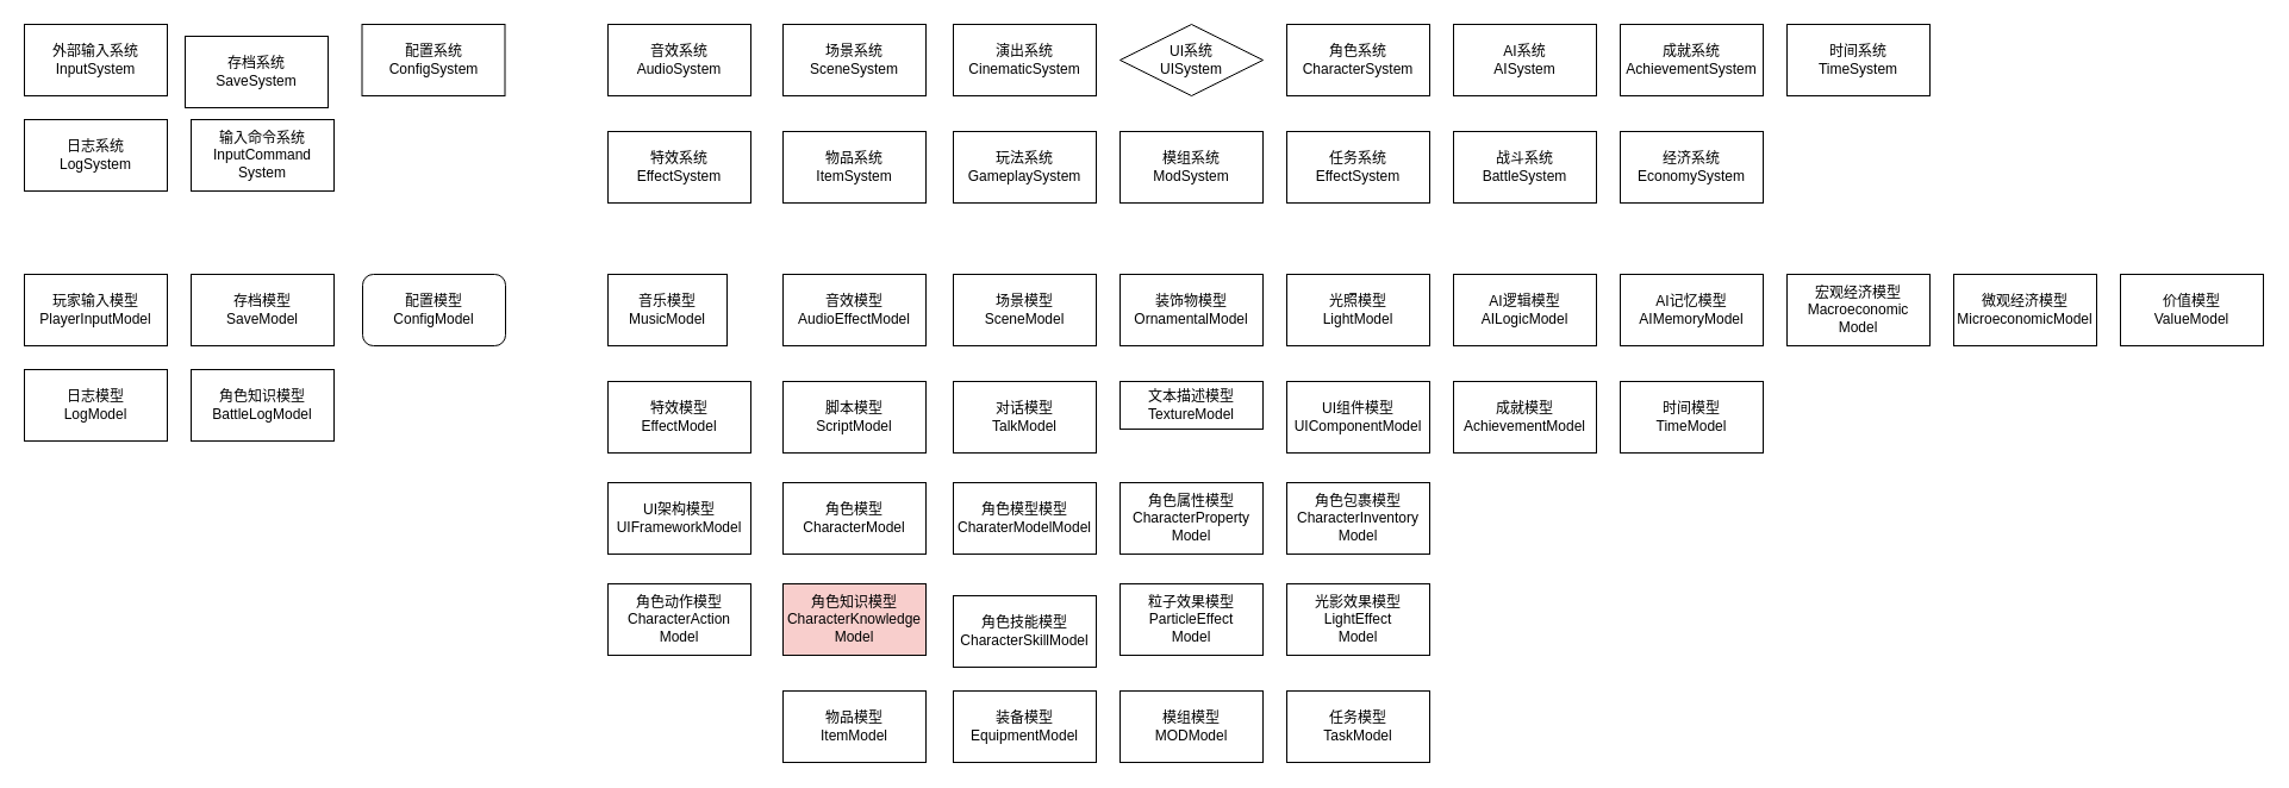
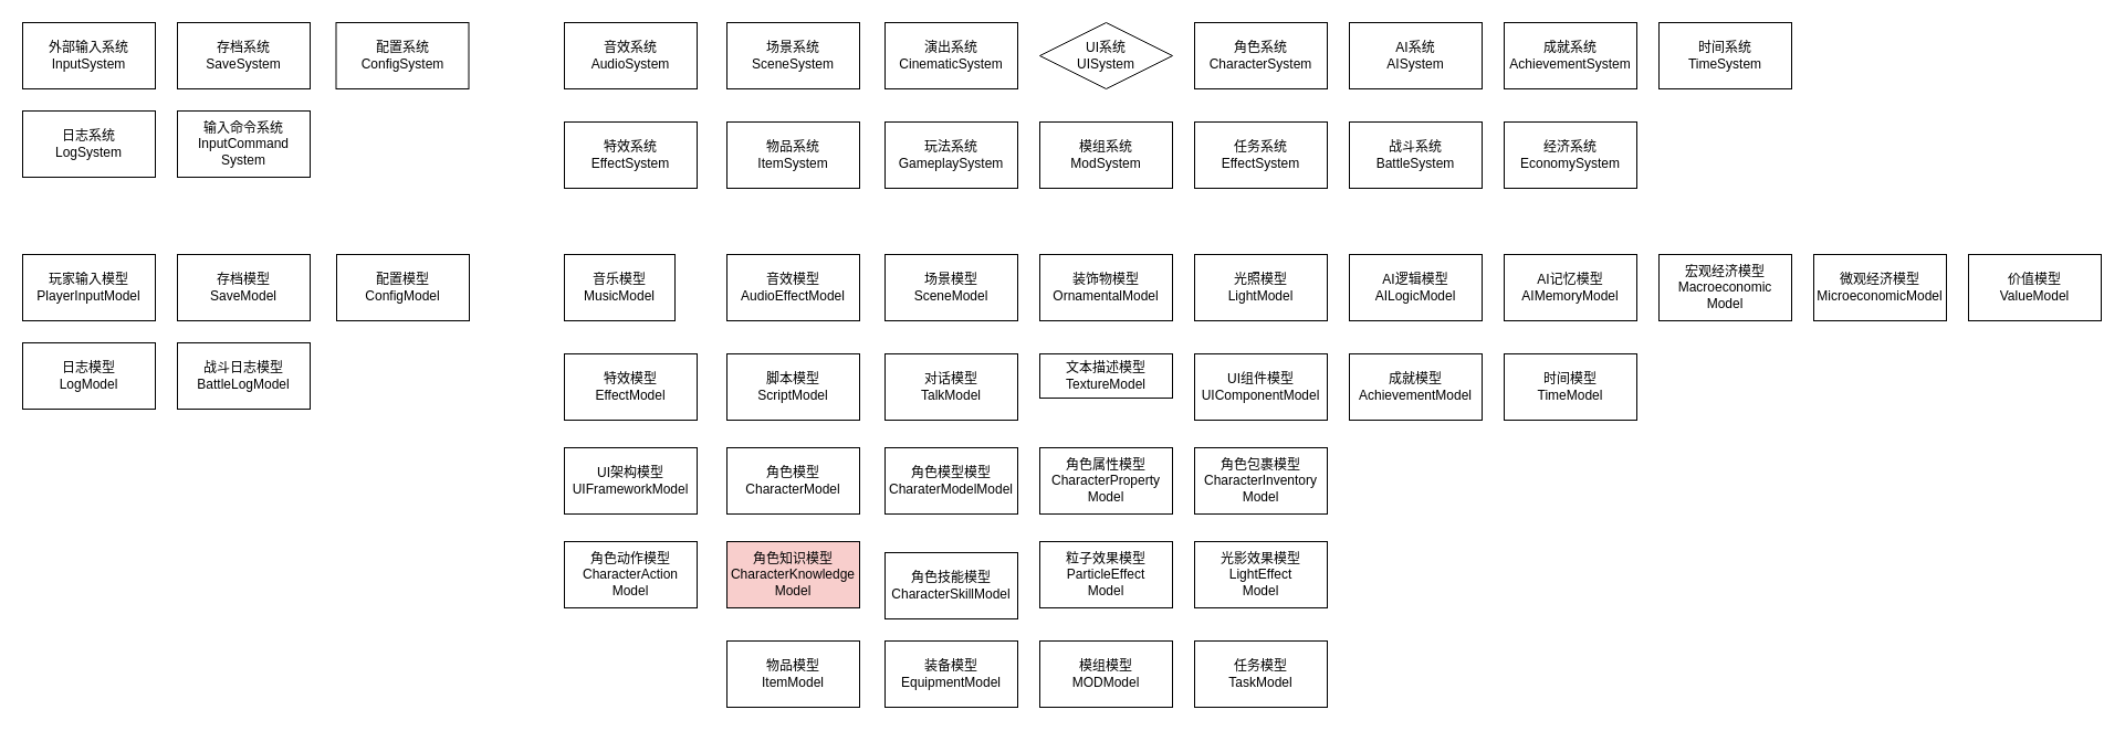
  <mxCell id="0" />
  <mxCell id="1" parent="0" />
  <mxCell id="2" value="外部输入系统&lt;br&gt;InputSystem" style="rounded=0;whiteSpace=wrap;html=1;" vertex="1" parent="1"><mxGeometry x="20" y="20" width="120" height="60" as="geometry" /></mxCell>
  <mxCell id="3" value="角色系统&lt;br&gt;CharacterSystem" style="rounded=0;whiteSpace=wrap;html=1;" vertex="1" parent="1"><mxGeometry x="1080" y="20" width="120" height="60" as="geometry" /></mxCell>
  <mxCell id="4" value="配置系统&lt;br&gt;ConfigSystem" style="rounded=0;whiteSpace=wrap;html=1;" vertex="1" parent="1"><mxGeometry x="303.5" y="20" width="120" height="60" as="geometry" /></mxCell>
  <mxCell id="5" value="场景系统&lt;br&gt;SceneSystem" style="rounded=0;whiteSpace=wrap;html=1;" vertex="1" parent="1"><mxGeometry x="657" y="20" width="120" height="60" as="geometry" /></mxCell>
  <mxCell id="6" value="音效系统&lt;br&gt;AudioSystem" style="rounded=0;whiteSpace=wrap;html=1;" vertex="1" parent="1"><mxGeometry x="510" y="20" width="120" height="60" as="geometry" /></mxCell>
- <mxCell id="7" value="存档系统&lt;br&gt;SaveSystem" style="rounded=0;whiteSpace=wrap;html=1;" vertex="1" parent="1"><mxGeometry x="155" y="30" width="120" height="60" as="geometry" /></mxCell>
+ <mxCell id="7" value="存档系统&lt;br&gt;SaveSystem" style="rounded=0;whiteSpace=wrap;html=1;" vertex="1" parent="1"><mxGeometry x="160" y="20" width="120" height="60" as="geometry" /></mxCell>
  <mxCell id="8" value="特效系统&lt;br&gt;EffectSystem" style="rounded=0;whiteSpace=wrap;html=1;" vertex="1" parent="1"><mxGeometry x="510" y="110" width="120" height="60" as="geometry" /></mxCell>
  <mxCell id="9" value="UI系统&lt;br&gt;UISystem" style="rhombus;whiteSpace=wrap;html=1;" vertex="1" parent="1"><mxGeometry x="940" y="20" width="120" height="60" as="geometry" /></mxCell>
  <mxCell id="10" value="演出系统&lt;br&gt;&lt;span style=&quot;text-align: left&quot;&gt;Cinematic&lt;/span&gt;System" style="rounded=0;whiteSpace=wrap;html=1;" vertex="1" parent="1"><mxGeometry x="800" y="20" width="120" height="60" as="geometry" /></mxCell>
  <mxCell id="11" value="物品系统&lt;br&gt;ItemSystem" style="rounded=0;whiteSpace=wrap;html=1;" vertex="1" parent="1"><mxGeometry x="657" y="110" width="120" height="60" as="geometry" /></mxCell>
  <mxCell id="12" value="玩法系统&lt;br&gt;GameplaySystem" style="rounded=0;whiteSpace=wrap;html=1;" vertex="1" parent="1"><mxGeometry x="800" y="110" width="120" height="60" as="geometry" /></mxCell>
  <mxCell id="13" value="玩家输入模型&lt;br&gt;PlayerInputModel" style="rounded=0;whiteSpace=wrap;html=1;" vertex="1" parent="1"><mxGeometry x="20" y="230" width="120" height="60" as="geometry" /></mxCell>
  <mxCell id="14" value="存档模型&lt;br&gt;SaveModel" style="rounded=0;whiteSpace=wrap;html=1;" vertex="1" parent="1"><mxGeometry x="160" y="230" width="120" height="60" as="geometry" /></mxCell>
- <mxCell id="15" value="配置模型&lt;br&gt;ConfigModel" style="whiteSpace=wrap;html=1;rounded=1;" vertex="1" parent="1"><mxGeometry x="304" y="230" width="120" height="60" as="geometry" /></mxCell>
+ <mxCell id="15" value="配置模型&lt;br&gt;ConfigModel" style="rounded=0;whiteSpace=wrap;html=1;" vertex="1" parent="1"><mxGeometry x="304" y="230" width="120" height="60" as="geometry" /></mxCell>
  <mxCell id="16" value="音乐模型&lt;br&gt;MusicModel" style="rounded=0;whiteSpace=wrap;html=1;" vertex="1" parent="1"><mxGeometry x="510" y="230" width="100" height="60" as="geometry" /></mxCell>
  <mxCell id="17" value="音效模型&lt;br&gt;AudioEffectModel" style="rounded=0;whiteSpace=wrap;html=1;" vertex="1" parent="1"><mxGeometry x="657" y="230" width="120" height="60" as="geometry" /></mxCell>
  <mxCell id="18" value="场景模型&lt;br&gt;SceneModel" style="rounded=0;whiteSpace=wrap;html=1;" vertex="1" parent="1"><mxGeometry x="800" y="230" width="120" height="60" as="geometry" /></mxCell>
  <mxCell id="19" value="装饰物模型&lt;br&gt;OrnamentalModel" style="rounded=0;whiteSpace=wrap;html=1;" vertex="1" parent="1"><mxGeometry x="940" y="230" width="120" height="60" as="geometry" /></mxCell>
  <mxCell id="20" value="光照模型&lt;br&gt;LightModel" style="rounded=0;whiteSpace=wrap;html=1;" vertex="1" parent="1"><mxGeometry x="1080" y="230" width="120" height="60" as="geometry" /></mxCell>
  <mxCell id="21" value="特效模型&lt;br&gt;EffectModel" style="rounded=0;whiteSpace=wrap;html=1;" vertex="1" parent="1"><mxGeometry x="510" y="320" width="120" height="60" as="geometry" /></mxCell>
  <mxCell id="22" value="脚本模型&lt;br&gt;ScriptModel" style="rounded=0;whiteSpace=wrap;html=1;" vertex="1" parent="1"><mxGeometry x="657" y="320" width="120" height="60" as="geometry" /></mxCell>
  <mxCell id="23" value="对话模型&lt;br&gt;TalkModel" style="rounded=0;whiteSpace=wrap;html=1;" vertex="1" parent="1"><mxGeometry x="800" y="320" width="120" height="60" as="geometry" /></mxCell>
  <mxCell id="24" value="文本描述模型&lt;br&gt;TextureModel" style="rounded=0;whiteSpace=wrap;html=1;" vertex="1" parent="1"><mxGeometry x="940" y="320" width="120" height="40" as="geometry" /></mxCell>
  <mxCell id="25" value="UI组件模型&lt;br&gt;UIComponentModel" style="rounded=0;whiteSpace=wrap;html=1;" vertex="1" parent="1"><mxGeometry x="1080" y="320" width="120" height="60" as="geometry" /></mxCell>
  <mxCell id="26" value="UI架构模型&lt;br&gt;UIFrameworkModel" style="rounded=0;whiteSpace=wrap;html=1;" vertex="1" parent="1"><mxGeometry x="510" y="405" width="120" height="60" as="geometry" /></mxCell>
  <mxCell id="27" value="角色模型&lt;br&gt;CharacterModel" style="rounded=0;whiteSpace=wrap;html=1;" vertex="1" parent="1"><mxGeometry x="657" y="405" width="120" height="60" as="geometry" /></mxCell>
  <mxCell id="28" value="模组系统&lt;br&gt;ModSystem" style="rounded=0;whiteSpace=wrap;html=1;" vertex="1" parent="1"><mxGeometry x="940" y="110" width="120" height="60" as="geometry" /></mxCell>
  <mxCell id="29" value="角色模型模型&lt;br&gt;CharaterModelModel" style="rounded=0;whiteSpace=wrap;html=1;" vertex="1" parent="1"><mxGeometry x="800" y="405" width="120" height="60" as="geometry" /></mxCell>
  <mxCell id="30" value="角色属性模型&lt;br&gt;CharacterProperty&lt;br&gt;Model" style="rounded=0;whiteSpace=wrap;html=1;" vertex="1" parent="1"><mxGeometry x="940" y="405" width="120" height="60" as="geometry" /></mxCell>
  <mxCell id="31" value="角色包裹模型&lt;br&gt;CharacterInventory&lt;br&gt;Model" style="rounded=0;whiteSpace=wrap;html=1;" vertex="1" parent="1"><mxGeometry x="1080" y="405" width="120" height="60" as="geometry" /></mxCell>
  <mxCell id="32" value="角色动作模型&lt;br&gt;CharacterAction&lt;br&gt;Model" style="rounded=0;whiteSpace=wrap;html=1;" vertex="1" parent="1"><mxGeometry x="510" y="490" width="120" height="60" as="geometry" /></mxCell>
  <mxCell id="33" value="角色知识模型&lt;br&gt;CharacterKnowledge&lt;br&gt;Model" style="rounded=0;whiteSpace=wrap;html=1;fillColor=#f8cecc;" vertex="1" parent="1"><mxGeometry x="657" y="490" width="120" height="60" as="geometry" /></mxCell>
  <mxCell id="34" value="角色技能模型&lt;br&gt;CharacterSkillModel" style="rounded=0;whiteSpace=wrap;html=1;" vertex="1" parent="1"><mxGeometry x="800" y="500" width="120" height="60" as="geometry" /></mxCell>
  <mxCell id="35" value="任务系统&lt;br&gt;EffectSystem" style="rounded=0;whiteSpace=wrap;html=1;" vertex="1" parent="1"><mxGeometry x="1080" y="110" width="120" height="60" as="geometry" /></mxCell>
  <mxCell id="36" value="日志系统&lt;br&gt;LogSystem" style="rounded=0;whiteSpace=wrap;html=1;" vertex="1" parent="1"><mxGeometry x="20" y="100" width="120" height="60" as="geometry" /></mxCell>
  <mxCell id="37" value="日志模型&lt;br&gt;LogModel" style="rounded=0;whiteSpace=wrap;html=1;" vertex="1" parent="1"><mxGeometry x="20" y="310" width="120" height="60" as="geometry" /></mxCell>
  <mxCell id="38" value="粒子效果模型&lt;br&gt;ParticleEffect&lt;br&gt;Model" style="rounded=0;whiteSpace=wrap;html=1;" vertex="1" parent="1"><mxGeometry x="940" y="490" width="120" height="60" as="geometry" /></mxCell>
  <mxCell id="39" value="光影效果模型&lt;br&gt;LightEffect&lt;br&gt;Model" style="rounded=0;whiteSpace=wrap;html=1;" vertex="1" parent="1"><mxGeometry x="1080" y="490" width="120" height="60" as="geometry" /></mxCell>
  <mxCell id="40" value="物品模型&lt;br&gt;ItemModel" style="rounded=0;whiteSpace=wrap;html=1;" vertex="1" parent="1"><mxGeometry x="657" y="580" width="120" height="60" as="geometry" /></mxCell>
  <mxCell id="41" value="装备模型&lt;br&gt;EquipmentModel" style="rounded=0;whiteSpace=wrap;html=1;" vertex="1" parent="1"><mxGeometry x="800" y="580" width="120" height="60" as="geometry" /></mxCell>
  <mxCell id="42" value="模组模型&lt;br&gt;MODModel" style="rounded=0;whiteSpace=wrap;html=1;" vertex="1" parent="1"><mxGeometry x="940" y="580" width="120" height="60" as="geometry" /></mxCell>
  <mxCell id="43" value="任务模型&lt;br&gt;TaskModel" style="rounded=0;whiteSpace=wrap;html=1;" vertex="1" parent="1"><mxGeometry x="1080" y="580" width="120" height="60" as="geometry" /></mxCell>
  <mxCell id="44" value="输入命令系统&lt;br&gt;InputCommand&lt;br&gt;System" style="rounded=0;whiteSpace=wrap;html=1;" vertex="1" parent="1"><mxGeometry x="160" y="100" width="120" height="60" as="geometry" /></mxCell>
  <mxCell id="45" value="AI系统&lt;br&gt;AISystem" style="rounded=0;whiteSpace=wrap;html=1;" vertex="1" parent="1"><mxGeometry x="1220" y="20" width="120" height="60" as="geometry" /></mxCell>
  <mxCell id="46" value="战斗系统&lt;br&gt;BattleSystem" style="rounded=0;whiteSpace=wrap;html=1;" vertex="1" parent="1"><mxGeometry x="1220" y="110" width="120" height="60" as="geometry" /></mxCell>
  <mxCell id="47" value="成就系统&lt;br&gt;&lt;span style=&quot;text-align: left&quot;&gt;AchievementSystem&lt;/span&gt;" style="rounded=0;whiteSpace=wrap;html=1;" vertex="1" parent="1"><mxGeometry x="1360" y="20" width="120" height="60" as="geometry" /></mxCell>
  <mxCell id="48" value="经济系统&lt;br&gt;&lt;span style=&quot;text-align: left&quot;&gt;EconomySystem&lt;/span&gt;" style="rounded=0;whiteSpace=wrap;html=1;" vertex="1" parent="1"><mxGeometry x="1360" y="110" width="120" height="60" as="geometry" /></mxCell>
  <mxCell id="49" value="时间系统&lt;br&gt;&lt;span style=&quot;text-align: left&quot;&gt;TimeSystem&lt;/span&gt;" style="rounded=0;whiteSpace=wrap;html=1;" vertex="1" parent="1"><mxGeometry x="1500" y="20" width="120" height="60" as="geometry" /></mxCell>
  <mxCell id="50" value="AI逻辑模型&lt;br&gt;AILogicModel" style="rounded=0;whiteSpace=wrap;html=1;" vertex="1" parent="1"><mxGeometry x="1220" y="230" width="120" height="60" as="geometry" /></mxCell>
  <mxCell id="51" value="AI记忆模型&lt;br&gt;AIMemoryModel" style="rounded=0;whiteSpace=wrap;html=1;" vertex="1" parent="1"><mxGeometry x="1360" y="230" width="120" height="60" as="geometry" /></mxCell>
  <mxCell id="52" value="成就模型&lt;br&gt;AchievementModel" style="rounded=0;whiteSpace=wrap;html=1;" vertex="1" parent="1"><mxGeometry x="1220" y="320" width="120" height="60" as="geometry" /></mxCell>
  <mxCell id="53" value="时间模型&lt;br&gt;TimeModel" style="rounded=0;whiteSpace=wrap;html=1;" vertex="1" parent="1"><mxGeometry x="1360" y="320" width="120" height="60" as="geometry" /></mxCell>
  <mxCell id="54" value="宏观经济模型&lt;br&gt;&lt;span style=&quot;text-align: left&quot;&gt;Macroeconomic Model&lt;/span&gt;" style="rounded=0;whiteSpace=wrap;html=1;" vertex="1" parent="1"><mxGeometry x="1500" y="230" width="120" height="60" as="geometry" /></mxCell>
  <mxCell id="55" value="微观经济模型&lt;br&gt;&lt;span style=&quot;text-align: left&quot;&gt;MicroeconomicModel&lt;/span&gt;" style="rounded=0;whiteSpace=wrap;html=1;" vertex="1" parent="1"><mxGeometry x="1640" y="230" width="120" height="60" as="geometry" /></mxCell>
  <mxCell id="56" value="价值模型&lt;br&gt;ValueModel" style="rounded=0;whiteSpace=wrap;html=1;" vertex="1" parent="1"><mxGeometry x="1780" y="230" width="120" height="60" as="geometry" /></mxCell>
- <mxCell id="57" value="角色知识模型&lt;br&gt;BattleLogModel" style="rounded=0;whiteSpace=wrap;html=1;" vertex="1" parent="1"><mxGeometry x="160" y="310" width="120" height="60" as="geometry" /></mxCell>
+ <mxCell id="57" value="战斗日志模型&lt;br&gt;BattleLogModel" style="rounded=0;whiteSpace=wrap;html=1;" vertex="1" parent="1"><mxGeometry x="160" y="310" width="120" height="60" as="geometry" /></mxCell>
